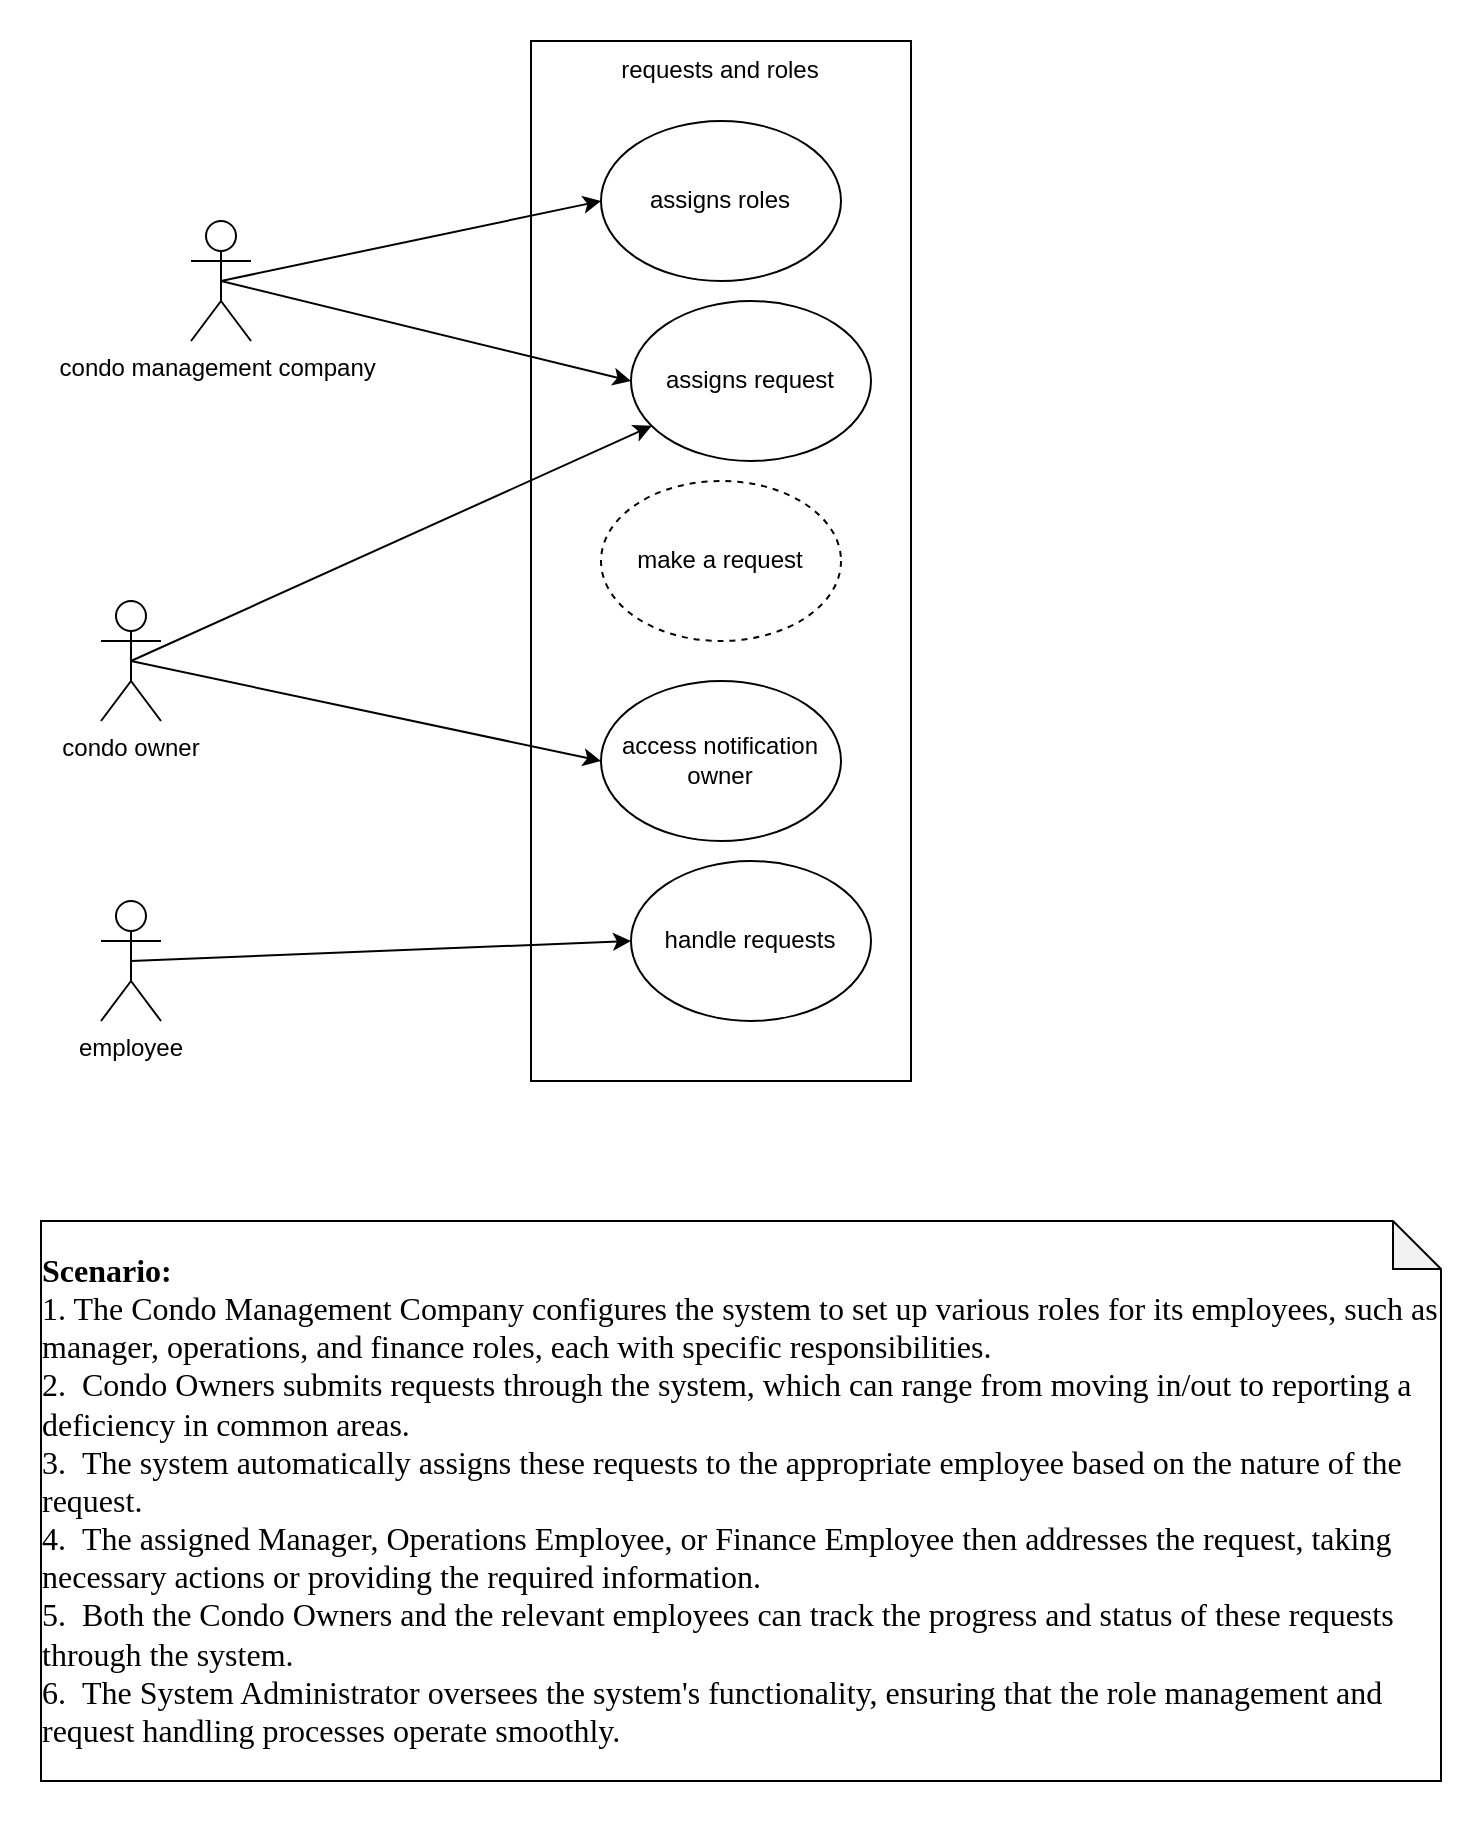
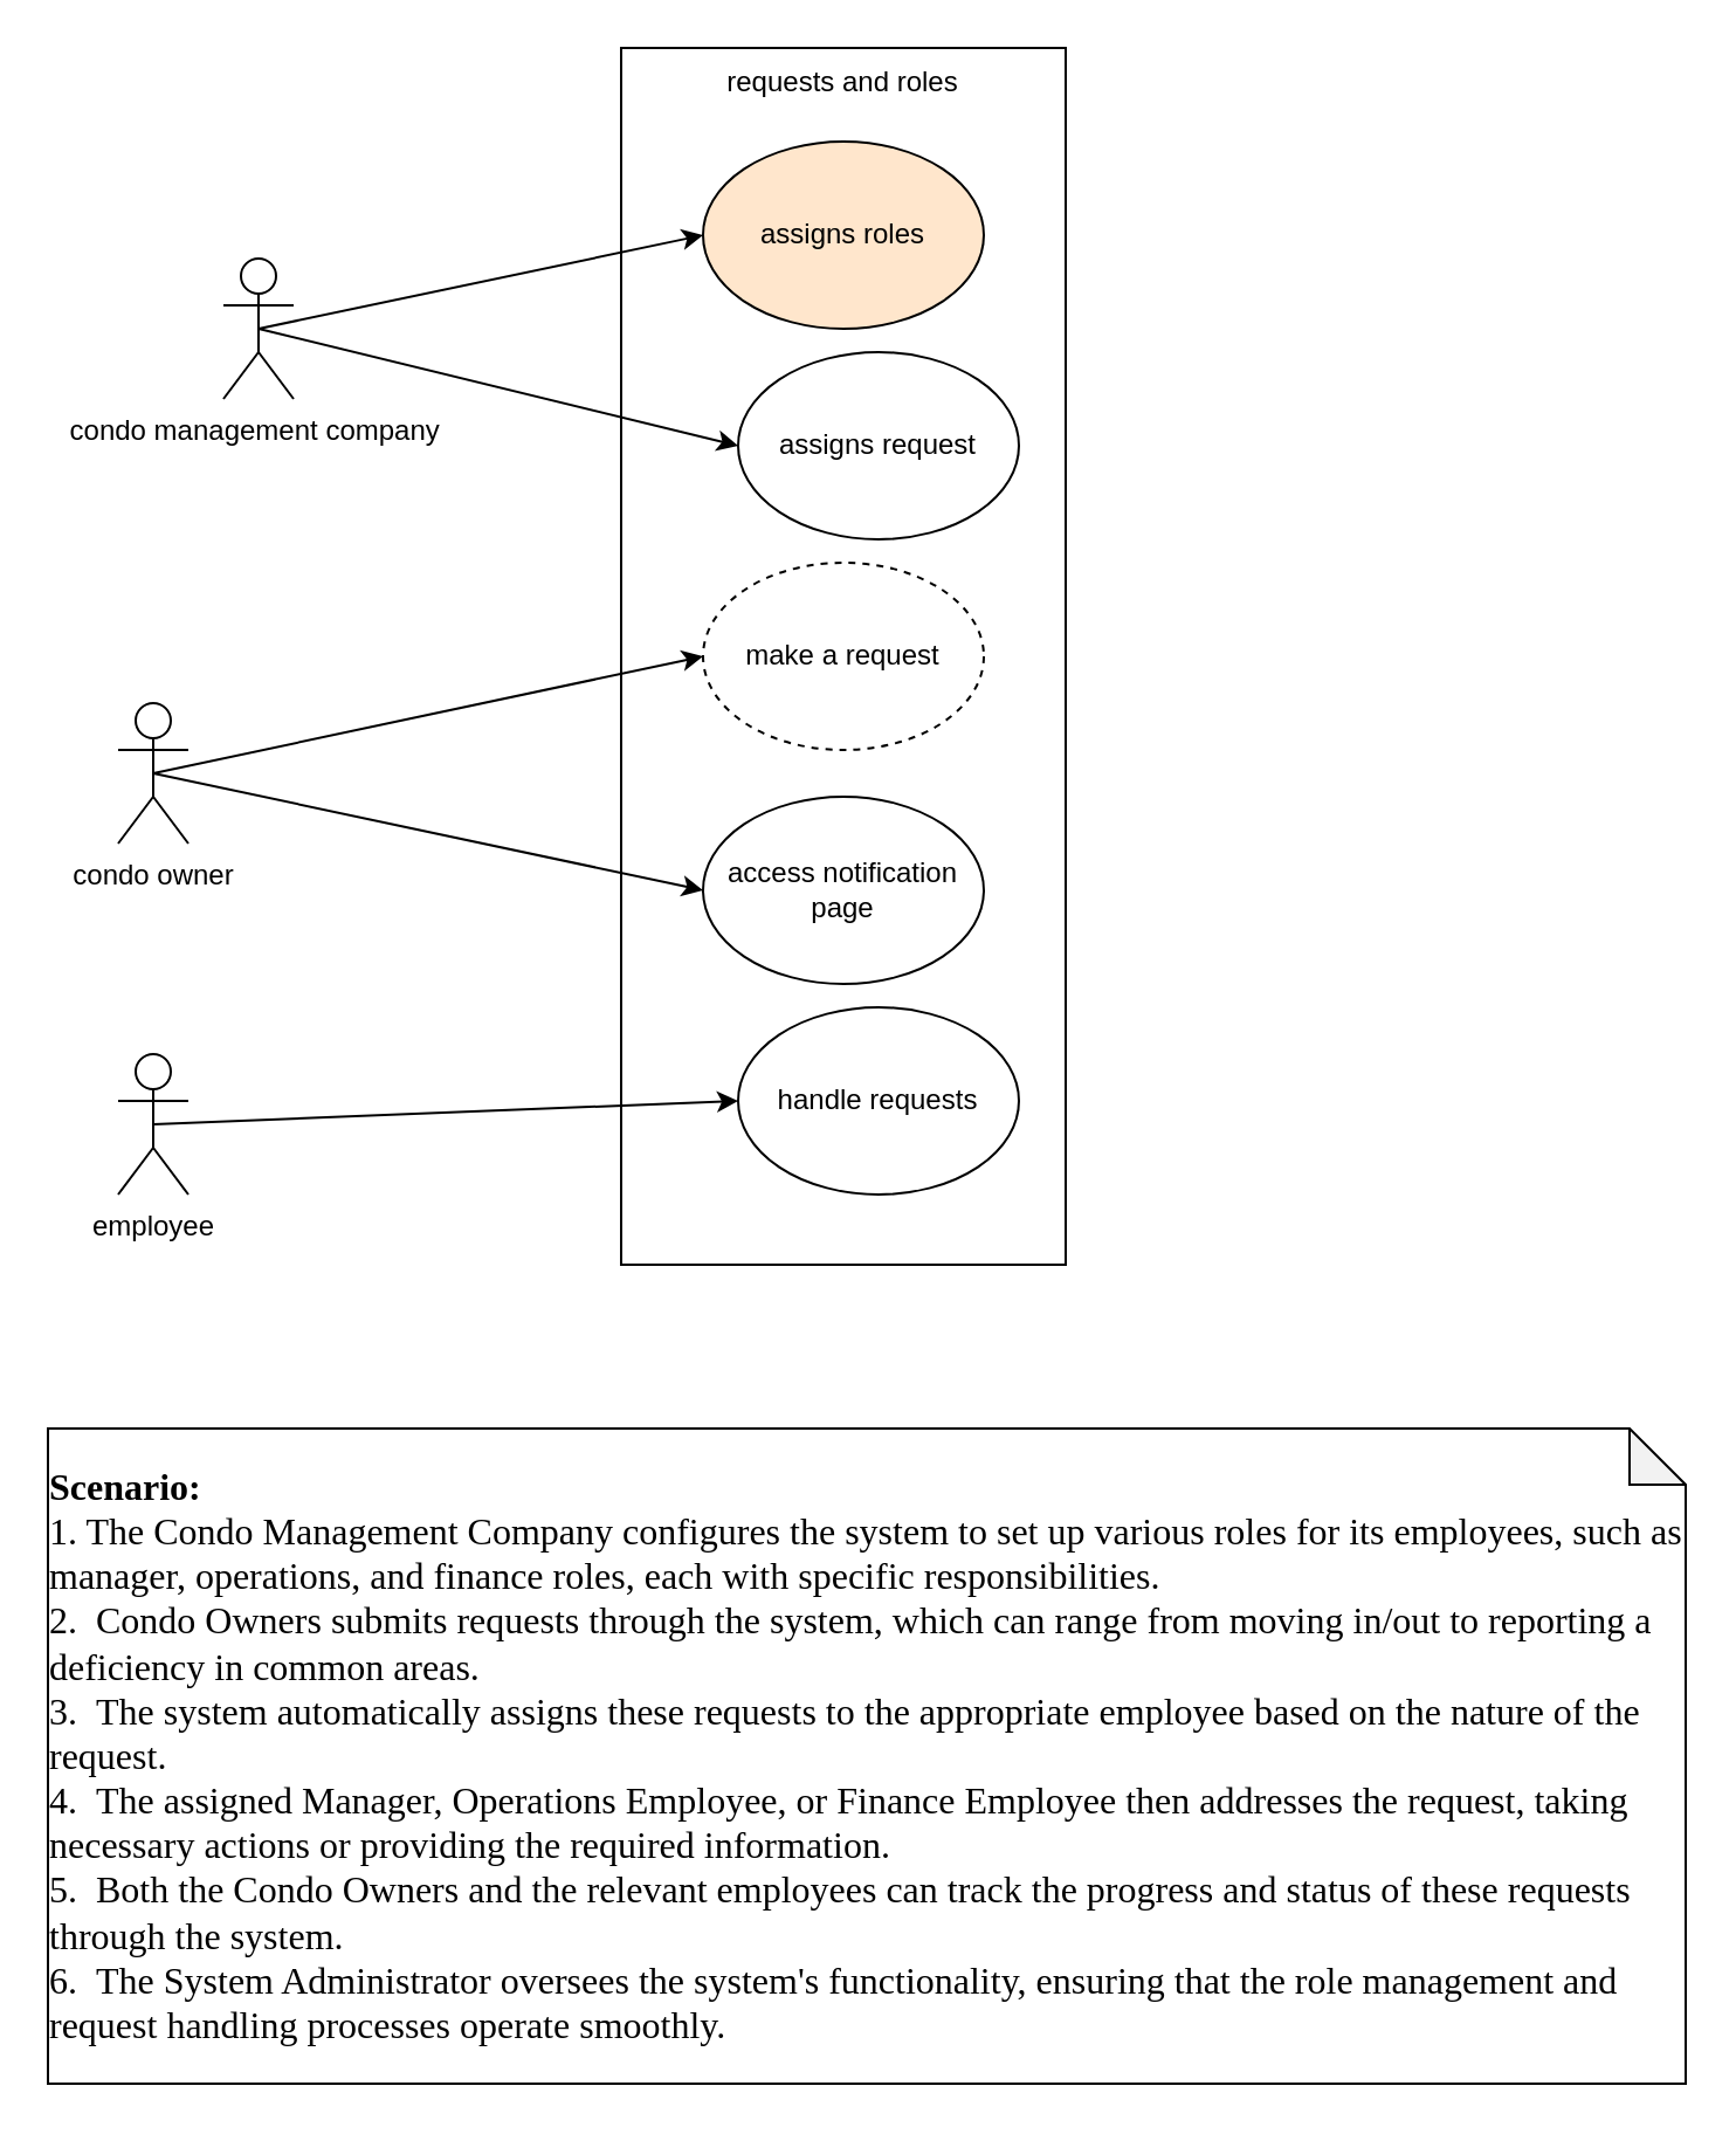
  <mxCell id="0" />
  <mxCell id="1" parent="0" />
  <mxCell id="2" value="condo management company&amp;nbsp;" style="shape=umlActor;verticalLabelPosition=bottom;verticalAlign=top;html=1;outlineConnect=0;" vertex="1" parent="1"><mxGeometry x="95" y="110" width="30" height="60" as="geometry" /></mxCell>
  <mxCell id="3" value="condo owner" style="shape=umlActor;verticalLabelPosition=bottom;verticalAlign=top;html=1;outlineConnect=0;" vertex="1" parent="1"><mxGeometry x="50" y="300" width="30" height="60" as="geometry" /></mxCell>
  <mxCell id="4" value="" style="rounded=0;whiteSpace=wrap;html=1;" vertex="1" parent="1"><mxGeometry x="265" y="20" width="190" height="520" as="geometry" /></mxCell>
- <mxCell id="5" value="assigns roles" style="ellipse;whiteSpace=wrap;html=1;" vertex="1" parent="1"><mxGeometry x="300" y="60" width="120" height="80" as="geometry" /></mxCell>
+ <mxCell id="5" value="assigns roles" style="ellipse;whiteSpace=wrap;html=1;fillColor=#ffe6cc;" vertex="1" parent="1"><mxGeometry x="300" y="60" width="120" height="80" as="geometry" /></mxCell>
  <mxCell id="6" value="" style="endArrow=classic;html=1;rounded=0;exitX=0.5;exitY=0.5;exitDx=0;exitDy=0;exitPerimeter=0;entryX=0;entryY=0.5;entryDx=0;entryDy=0;" edge="1" parent="1" source="2" target="5"><mxGeometry width="50" height="50" relative="1" as="geometry"><mxPoint x="70" y="150" as="sourcePoint" /><mxPoint x="120" y="100" as="targetPoint" /></mxGeometry></mxCell>
  <mxCell id="7" value="make a request" style="ellipse;whiteSpace=wrap;html=1;dashed=1;" vertex="1" parent="1"><mxGeometry x="300" y="240" width="120" height="80" as="geometry" /></mxCell>
- <mxCell id="8" value="" style="endArrow=classic;html=1;rounded=0;exitX=0.5;exitY=0.5;exitDx=0;exitDy=0;exitPerimeter=0;" edge="1" parent="1" source="3" target="14"><mxGeometry width="50" height="50" relative="1" as="geometry"><mxPoint x="70" y="220" as="sourcePoint" /><mxPoint x="310" y="190" as="targetPoint" /></mxGeometry></mxCell>
+ <mxCell id="8" value="" style="endArrow=classic;html=1;rounded=0;entryX=0;entryY=0.5;entryDx=0;entryDy=0;exitX=0.5;exitY=0.5;exitDx=0;exitDy=0;exitPerimeter=0;" edge="1" parent="1" source="3" target="7"><mxGeometry width="50" height="50" relative="1" as="geometry"><mxPoint x="70" y="220" as="sourcePoint" /><mxPoint x="310" y="190" as="targetPoint" /></mxGeometry></mxCell>
  <mxCell id="9" value="handle requests" style="ellipse;whiteSpace=wrap;html=1;" vertex="1" parent="1"><mxGeometry x="315" y="430" width="120" height="80" as="geometry" /></mxCell>
  <mxCell id="10" value="requests and roles" style="text;html=1;strokeColor=none;fillColor=none;align=center;verticalAlign=middle;whiteSpace=wrap;rounded=0;" vertex="1" parent="1"><mxGeometry x="280" y="20" width="160" height="30" as="geometry" /></mxCell>
  <mxCell id="11" value="employee" style="shape=umlActor;verticalLabelPosition=bottom;verticalAlign=top;html=1;outlineConnect=0;" vertex="1" parent="1"><mxGeometry x="50" y="450" width="30" height="60" as="geometry" /></mxCell>
  <mxCell id="12" style="edgeStyle=orthogonalEdgeStyle;rounded=0;orthogonalLoop=1;jettySize=auto;html=1;exitX=0.5;exitY=1;exitDx=0;exitDy=0;" edge="1" parent="1" source="4" target="4"><mxGeometry relative="1" as="geometry" /></mxCell>
  <mxCell id="13" value="" style="endArrow=classic;html=1;rounded=0;entryX=0;entryY=0.5;entryDx=0;entryDy=0;exitX=0.5;exitY=0.5;exitDx=0;exitDy=0;exitPerimeter=0;" edge="1" parent="1" source="11" target="9"><mxGeometry width="50" height="50" relative="1" as="geometry"><mxPoint x="75" y="230" as="sourcePoint" /><mxPoint x="310" y="230" as="targetPoint" /></mxGeometry></mxCell>
  <mxCell id="14" value="assigns request" style="ellipse;whiteSpace=wrap;html=1;" vertex="1" parent="1"><mxGeometry x="315" y="150" width="120" height="80" as="geometry" /></mxCell>
  <mxCell id="15" value="" style="endArrow=classic;html=1;rounded=0;exitX=0.5;exitY=0.5;exitDx=0;exitDy=0;exitPerimeter=0;entryX=0;entryY=0.5;entryDx=0;entryDy=0;" edge="1" parent="1" source="2" target="14"><mxGeometry width="50" height="50" relative="1" as="geometry"><mxPoint x="75" y="130" as="sourcePoint" /><mxPoint x="310" y="110" as="targetPoint" /></mxGeometry></mxCell>
- <mxCell id="16" value="access notification owner" style="ellipse;whiteSpace=wrap;html=1;" vertex="1" parent="1"><mxGeometry x="300" y="340" width="120" height="80" as="geometry" /></mxCell>
+ <mxCell id="16" value="access notification page" style="ellipse;whiteSpace=wrap;html=1;" vertex="1" parent="1"><mxGeometry x="300" y="340" width="120" height="80" as="geometry" /></mxCell>
  <mxCell id="17" value="" style="endArrow=classic;html=1;rounded=0;exitX=0.5;exitY=0.5;exitDx=0;exitDy=0;exitPerimeter=0;entryX=0;entryY=0.5;entryDx=0;entryDy=0;" edge="1" parent="1" source="3" target="16"><mxGeometry width="50" height="50" relative="1" as="geometry"><mxPoint x="180" y="500" as="sourcePoint" /><mxPoint x="230" y="450" as="targetPoint" /></mxGeometry></mxCell>
  <mxCell id="18" value="&lt;p style=&quot;margin: 0cm; font-size: medium; font-family: &amp;quot;Times New Roman&amp;quot;, serif; text-align: start;&quot; class=&quot;MsoNormal&quot;&gt;&lt;b&gt;Scenario:&lt;/b&gt;&lt;/p&gt;&lt;p style=&quot;margin: 0cm; font-size: medium; font-family: &amp;quot;Times New Roman&amp;quot;, serif; text-align: start;&quot; class=&quot;MsoNormal&quot;&gt;1. The Condo Management Company configures the system to set up various roles for its employees, such as manager, operations, and finance roles, each with specific responsibilities.&lt;/p&gt;&lt;p style=&quot;margin: 0cm; font-size: medium; font-family: &amp;quot;Times New Roman&amp;quot;, serif; text-align: start;&quot; class=&quot;MsoNormal&quot;&gt;2. &amp;nbsp;Condo Owners submits requests through the system, which can range from moving in/out to reporting a deficiency in common areas.&lt;/p&gt;&lt;p style=&quot;margin: 0cm; font-size: medium; font-family: &amp;quot;Times New Roman&amp;quot;, serif; text-align: start;&quot; class=&quot;MsoNormal&quot;&gt;3. &amp;nbsp;The system automatically assigns these requests to the appropriate employee based on the nature of the request.&lt;/p&gt;&lt;p style=&quot;margin: 0cm; font-size: medium; font-family: &amp;quot;Times New Roman&amp;quot;, serif; text-align: start;&quot; class=&quot;MsoNormal&quot;&gt;4. &amp;nbsp;The assigned Manager, Operations Employee, or Finance Employee then addresses the request, taking necessary actions or providing the required information.&lt;/p&gt;&lt;p style=&quot;margin: 0cm; font-size: medium; font-family: &amp;quot;Times New Roman&amp;quot;, serif; text-align: start;&quot; class=&quot;MsoNormal&quot;&gt;5. &amp;nbsp;Both the Condo Owners and the relevant employees can track the progress and status of these requests through the system.&lt;/p&gt;&lt;p style=&quot;margin: 0cm; font-size: medium; font-family: &amp;quot;Times New Roman&amp;quot;, serif; text-align: start;&quot; class=&quot;MsoNormal&quot;&gt;6. &amp;nbsp;The System Administrator oversees the system's functionality, ensuring that the role management and request handling processes operate smoothly.&lt;/p&gt;" style="shape=note;whiteSpace=wrap;html=1;backgroundOutline=1;darkOpacity=0.05;size=24;" vertex="1" parent="1"><mxGeometry x="20" y="610" width="700" height="280" as="geometry" /></mxCell>
